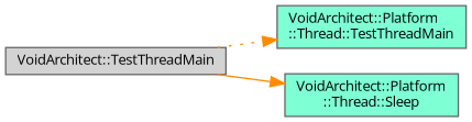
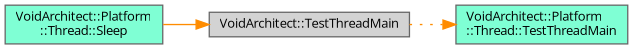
  digraph {
    fontname="Open Sans"
    rankdir=LR
    node [color=grey40 fillcolor=aquamarine fontname="Open Sans" fontsize=10 shape=box style=filled]
    edge [arrowhead=normal color=darkorange fontname="Open Sans" fontsize=10 labelfontname=Helvetica labelfontsize=10]
    n1 [color=gray40 fillcolor=lightgrey fontcolor=black height=0.2 label="VoidArchitect::TestThreadMain" width=0.4]
    n2 [height=0.2 label="VoidArchitect::Platform\l::Thread::TestThreadMain" width=0.4]
    n3 [height=0.2 label="VoidArchitect::Platform\l::Thread::Sleep" width=0.4]
    n1 -> n2 [style=dotted]
-   n1 -> n3 [style=solid]
+   n3 -> n1 [style=solid]
  }
